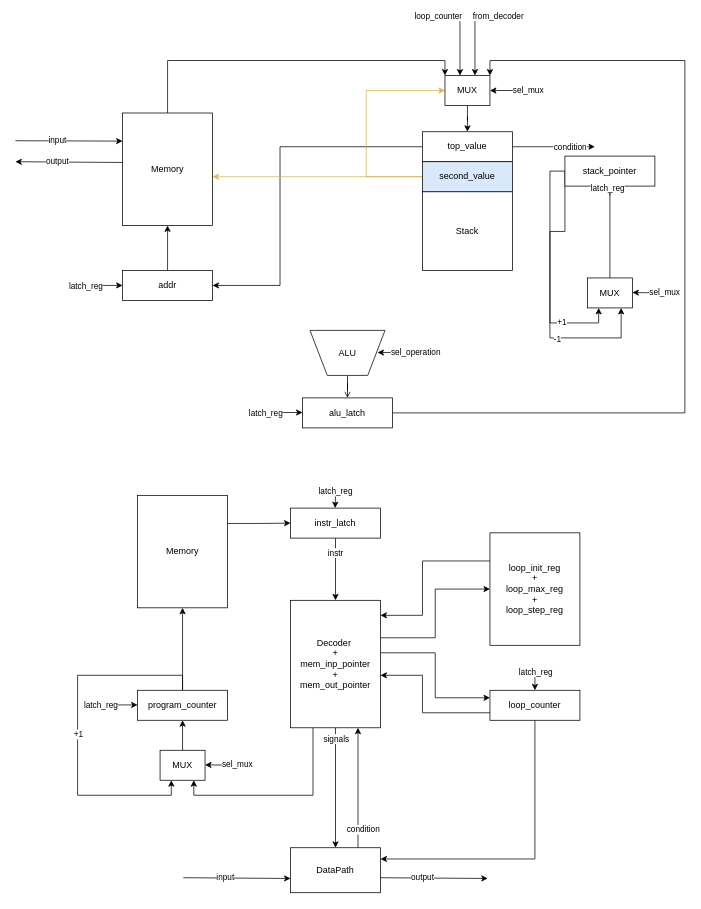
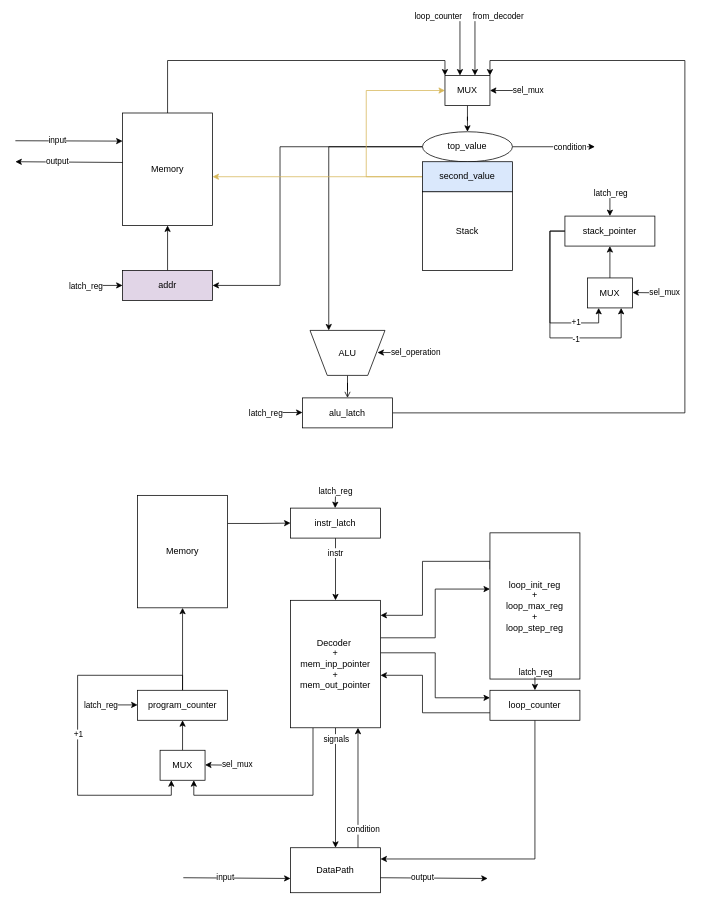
  <mxCell id="0" />
  <mxCell id="1" parent="0" />
  <mxCell id="2" style="edgeStyle=orthogonalEdgeStyle;rounded=0;orthogonalLoop=1;jettySize=auto;html=1;exitX=0.5;exitY=0;exitDx=0;exitDy=0;" parent="1" source="3" target="25" edge="1"><mxGeometry relative="1" as="geometry"><Array as="points"><mxPoint x="223" y="80" /><mxPoint x="593" y="80" /></Array></mxGeometry></mxCell>
  <mxCell id="3" value="Memory" style="rounded=0;whiteSpace=wrap;html=1;" parent="1" vertex="1"><mxGeometry x="163" y="150" width="120" height="150" as="geometry" /></mxCell>
  <mxCell id="4" style="edgeStyle=orthogonalEdgeStyle;rounded=0;orthogonalLoop=1;jettySize=auto;html=1;exitX=0.5;exitY=0;exitDx=0;exitDy=0;" parent="1" source="5" target="3" edge="1"><mxGeometry relative="1" as="geometry" /></mxCell>
- <mxCell id="5" value="addr" style="rounded=0;whiteSpace=wrap;html=1;" parent="1" vertex="1"><mxGeometry x="163" y="360" width="120" height="40" as="geometry" /></mxCell>
+ <mxCell id="5" value="addr" style="rounded=0;whiteSpace=wrap;html=1;fillColor=#e1d5e7;" parent="1" vertex="1"><mxGeometry x="163" y="360" width="120" height="40" as="geometry" /></mxCell>
  <mxCell id="6" value="" style="endArrow=classic;html=1;rounded=0;" parent="1" edge="1"><mxGeometry width="50" height="50" relative="1" as="geometry"><mxPoint x="113" y="380" as="sourcePoint" /><mxPoint x="163" y="380" as="targetPoint" /></mxGeometry></mxCell>
  <mxCell id="7" value="latch_reg" style="edgeLabel;html=1;align=center;verticalAlign=middle;resizable=0;points=[];" parent="6" vertex="1" connectable="0"><mxGeometry x="-0.64" y="2" relative="1" as="geometry"><mxPoint x="-9" y="2" as="offset" /></mxGeometry></mxCell>
  <mxCell id="8" value="Stack" style="rounded=0;whiteSpace=wrap;html=1;" parent="1" vertex="1"><mxGeometry x="563" y="255" width="120" height="105" as="geometry" /></mxCell>
+ <mxCell id="9" style="edgeStyle=orthogonalEdgeStyle;rounded=0;orthogonalLoop=1;jettySize=auto;html=1;exitX=0;exitY=0.5;exitDx=0;exitDy=0;entryX=0.25;entryY=0;entryDx=0;entryDy=0;" parent="1" source="13" target="23" edge="1"><mxGeometry relative="1" as="geometry" /></mxCell>
  <mxCell id="10" style="edgeStyle=orthogonalEdgeStyle;rounded=0;orthogonalLoop=1;jettySize=auto;html=1;exitX=0;exitY=0.5;exitDx=0;exitDy=0;entryX=1;entryY=0.5;entryDx=0;entryDy=0;" parent="1" source="13" target="5" edge="1"><mxGeometry relative="1" as="geometry"><Array as="points"><mxPoint x="373" y="195" /><mxPoint x="373" y="380" /></Array></mxGeometry></mxCell>
  <mxCell id="11" style="edgeStyle=orthogonalEdgeStyle;rounded=0;orthogonalLoop=1;jettySize=auto;html=1;exitX=1;exitY=0.5;exitDx=0;exitDy=0;" parent="1" source="13" edge="1"><mxGeometry relative="1" as="geometry"><mxPoint x="793" y="195" as="targetPoint" /></mxGeometry></mxCell>
  <mxCell id="12" value="condition" style="edgeLabel;html=1;align=center;verticalAlign=middle;resizable=0;points=[];" parent="11" vertex="1" connectable="0"><mxGeometry x="0.385" relative="1" as="geometry"><mxPoint as="offset" /></mxGeometry></mxCell>
- <mxCell id="13" value="top_value" style="rounded=0;whiteSpace=wrap;html=1;" parent="1" vertex="1"><mxGeometry x="563" y="175" width="120" height="40" as="geometry" /></mxCell>
+ <mxCell id="13" value="top_value" style="ellipse;whiteSpace=wrap;html=1;" parent="1" vertex="1"><mxGeometry x="563" y="175" width="120" height="40" as="geometry" /></mxCell>
  <mxCell id="14" style="edgeStyle=orthogonalEdgeStyle;rounded=0;orthogonalLoop=1;jettySize=auto;html=1;exitX=0;exitY=0.5;exitDx=0;exitDy=0;entryX=0.25;entryY=1;entryDx=0;entryDy=0;" parent="1" source="18" target="27" edge="1"><mxGeometry relative="1" as="geometry" /></mxCell>
  <mxCell id="15" value="+1" style="edgeLabel;html=1;align=center;verticalAlign=middle;resizable=0;points=[];" parent="14" vertex="1" connectable="0"><mxGeometry x="0.543" y="-3" relative="1" as="geometry"><mxPoint x="1" y="-5" as="offset" /></mxGeometry></mxCell>
  <mxCell id="16" style="edgeStyle=orthogonalEdgeStyle;rounded=0;orthogonalLoop=1;jettySize=auto;html=1;exitX=0;exitY=0.5;exitDx=0;exitDy=0;entryX=0.75;entryY=1;entryDx=0;entryDy=0;" parent="1" source="18" target="27" edge="1"><mxGeometry relative="1" as="geometry"><Array as="points"><mxPoint x="733" y="308" /><mxPoint x="733" y="450" /><mxPoint x="828" y="450" /></Array></mxGeometry></mxCell>
  <mxCell id="17" value="-1" style="edgeLabel;html=1;align=center;verticalAlign=middle;resizable=0;points=[];" parent="16" vertex="1" connectable="0"><mxGeometry x="0.361" y="-5" relative="1" as="geometry"><mxPoint x="-5" y="-4" as="offset" /></mxGeometry></mxCell>
- <mxCell id="18" value="stack_pointer" style="rounded=0;whiteSpace=wrap;html=1;" parent="1" vertex="1"><mxGeometry x="753" y="207.5" width="120" height="40" as="geometry" /></mxCell>
+ <mxCell id="18" value="stack_pointer" style="rounded=0;whiteSpace=wrap;html=1;" parent="1" vertex="1"><mxGeometry x="753" y="287.5" width="120" height="40" as="geometry" /></mxCell>
  <mxCell id="19" style="edgeStyle=orthogonalEdgeStyle;rounded=0;orthogonalLoop=1;jettySize=auto;html=1;exitX=0;exitY=0.5;exitDx=0;exitDy=0;fillColor=#fff2cc;strokeColor=#d6b656;" parent="1" source="21" target="3" edge="1"><mxGeometry relative="1" as="geometry"><Array as="points"><mxPoint x="353" y="235" /><mxPoint x="353" y="235" /></Array></mxGeometry></mxCell>
  <mxCell id="20" style="edgeStyle=orthogonalEdgeStyle;rounded=0;orthogonalLoop=1;jettySize=auto;html=1;exitX=0;exitY=0.5;exitDx=0;exitDy=0;entryX=0;entryY=0.5;entryDx=0;entryDy=0;fillColor=#fff2cc;strokeColor=#d6b656;" parent="1" source="21" target="25" edge="1"><mxGeometry relative="1" as="geometry"><Array as="points"><mxPoint x="488" y="235" /><mxPoint x="488" y="120" /></Array></mxGeometry></mxCell>
  <mxCell id="21" value="second_value" style="rounded=0;whiteSpace=wrap;html=1;fillColor=#dae8fc;" parent="1" vertex="1"><mxGeometry x="563" y="215" width="120" height="40" as="geometry" /></mxCell>
  <mxCell id="22" style="edgeStyle=orthogonalEdgeStyle;rounded=0;orthogonalLoop=1;jettySize=auto;html=1;exitX=0.5;exitY=1;exitDx=0;exitDy=0;endArrow=open;" parent="1" source="23" target="52" edge="1"><mxGeometry relative="1" as="geometry" /></mxCell>
  <mxCell id="23" value="ALU" style="verticalLabelPosition=middle;verticalAlign=middle;html=1;shape=trapezoid;perimeter=trapezoidPerimeter;whiteSpace=wrap;size=0.23;arcSize=10;flipV=1;labelPosition=center;align=center;" parent="1" vertex="1"><mxGeometry x="413" y="440" width="100" height="60" as="geometry" /></mxCell>
  <mxCell id="24" style="edgeStyle=orthogonalEdgeStyle;rounded=0;orthogonalLoop=1;jettySize=auto;html=1;exitX=0.5;exitY=1;exitDx=0;exitDy=0;" parent="1" source="25" target="13" edge="1"><mxGeometry relative="1" as="geometry" /></mxCell>
  <mxCell id="25" value="MUX" style="rounded=0;whiteSpace=wrap;html=1;" parent="1" vertex="1"><mxGeometry x="593" y="100" width="60" height="40" as="geometry" /></mxCell>
  <mxCell id="26" style="edgeStyle=orthogonalEdgeStyle;rounded=0;orthogonalLoop=1;jettySize=auto;html=1;exitX=0.5;exitY=0;exitDx=0;exitDy=0;" parent="1" source="27" target="18" edge="1"><mxGeometry relative="1" as="geometry" /></mxCell>
  <mxCell id="27" value="MUX" style="rounded=0;whiteSpace=wrap;html=1;" parent="1" vertex="1"><mxGeometry x="783" y="370" width="60" height="40" as="geometry" /></mxCell>
  <mxCell id="28" style="edgeStyle=orthogonalEdgeStyle;rounded=0;orthogonalLoop=1;jettySize=auto;html=1;exitX=1;exitY=0.25;exitDx=0;exitDy=0;" parent="1" source="29" target="36" edge="1"><mxGeometry relative="1" as="geometry" /></mxCell>
  <mxCell id="29" value="Memory" style="rounded=0;whiteSpace=wrap;html=1;" parent="1" vertex="1"><mxGeometry x="183" y="660" width="120" height="150" as="geometry" /></mxCell>
  <mxCell id="30" style="edgeStyle=orthogonalEdgeStyle;rounded=0;orthogonalLoop=1;jettySize=auto;html=1;exitX=0.5;exitY=0;exitDx=0;exitDy=0;" parent="1" source="33" target="29" edge="1"><mxGeometry relative="1" as="geometry" /></mxCell>
  <mxCell id="31" style="edgeStyle=orthogonalEdgeStyle;rounded=0;orthogonalLoop=1;jettySize=auto;html=1;exitX=0.5;exitY=0;exitDx=0;exitDy=0;entryX=0.25;entryY=1;entryDx=0;entryDy=0;" parent="1" source="33" target="58" edge="1"><mxGeometry relative="1" as="geometry"><Array as="points"><mxPoint x="243" y="900" /><mxPoint x="103" y="900" /><mxPoint x="103" y="1060" /><mxPoint x="228" y="1060" /></Array></mxGeometry></mxCell>
  <mxCell id="32" value="+1" style="edgeLabel;html=1;align=center;verticalAlign=middle;resizable=0;points=[];" parent="31" vertex="1" connectable="0"><mxGeometry x="0.023" relative="1" as="geometry"><mxPoint as="offset" /></mxGeometry></mxCell>
  <mxCell id="33" value="program_counter" style="rounded=0;whiteSpace=wrap;html=1;" parent="1" vertex="1"><mxGeometry x="183" y="920" width="120" height="40" as="geometry" /></mxCell>
  <mxCell id="34" style="edgeStyle=orthogonalEdgeStyle;rounded=0;orthogonalLoop=1;jettySize=auto;html=1;exitX=0.5;exitY=1;exitDx=0;exitDy=0;" parent="1" source="36" target="42" edge="1"><mxGeometry relative="1" as="geometry" /></mxCell>
  <mxCell id="35" value="instr" style="edgeLabel;html=1;align=center;verticalAlign=middle;resizable=0;points=[];" parent="34" vertex="1" connectable="0"><mxGeometry x="-0.547" y="-1" relative="1" as="geometry"><mxPoint as="offset" /></mxGeometry></mxCell>
  <mxCell id="36" value="instr_latch" style="rounded=0;whiteSpace=wrap;html=1;" parent="1" vertex="1"><mxGeometry x="387" y="677" width="120" height="40" as="geometry" /></mxCell>
  <mxCell id="37" style="edgeStyle=orthogonalEdgeStyle;rounded=0;orthogonalLoop=1;jettySize=auto;html=1;exitX=0.5;exitY=1;exitDx=0;exitDy=0;" parent="1" source="42" target="50" edge="1"><mxGeometry relative="1" as="geometry" /></mxCell>
  <mxCell id="38" value="signals" style="edgeLabel;html=1;align=center;verticalAlign=middle;resizable=0;points=[];" parent="37" vertex="1" connectable="0"><mxGeometry x="-0.829" relative="1" as="geometry"><mxPoint as="offset" /></mxGeometry></mxCell>
  <mxCell id="39" style="edgeStyle=orthogonalEdgeStyle;rounded=0;orthogonalLoop=1;jettySize=auto;html=1;" parent="1" source="42" target="44" edge="1"><mxGeometry relative="1" as="geometry"><Array as="points"><mxPoint x="580" y="850" /><mxPoint x="580" y="785" /></Array></mxGeometry></mxCell>
  <mxCell id="40" style="edgeStyle=orthogonalEdgeStyle;rounded=0;orthogonalLoop=1;jettySize=auto;html=1;" parent="1" source="42" target="47" edge="1"><mxGeometry relative="1" as="geometry"><Array as="points"><mxPoint x="580" y="870" /><mxPoint x="580" y="930" /></Array></mxGeometry></mxCell>
  <mxCell id="41" style="edgeStyle=orthogonalEdgeStyle;rounded=0;orthogonalLoop=1;jettySize=auto;html=1;exitX=0.25;exitY=1;exitDx=0;exitDy=0;entryX=0.75;entryY=1;entryDx=0;entryDy=0;" parent="1" source="42" target="58" edge="1"><mxGeometry relative="1" as="geometry" /></mxCell>
  <mxCell id="42" value="&lt;div&gt;Decoder&amp;nbsp;&lt;/div&gt;&lt;div&gt;+&lt;br&gt;&lt;/div&gt;&lt;div&gt;mem_inp_pointer&lt;/div&gt;&lt;div&gt;+&lt;br&gt;&lt;/div&gt;&lt;div&gt;mem_out_pointer&lt;br&gt;&lt;/div&gt;" style="rounded=0;whiteSpace=wrap;html=1;" parent="1" vertex="1"><mxGeometry x="387" y="800" width="120" height="170" as="geometry" /></mxCell>
  <mxCell id="43" style="edgeStyle=orthogonalEdgeStyle;rounded=0;orthogonalLoop=1;jettySize=auto;html=1;exitX=0;exitY=0.25;exitDx=0;exitDy=0;" parent="1" source="44" target="42" edge="1"><mxGeometry relative="1" as="geometry"><Array as="points"><mxPoint x="563" y="748" /><mxPoint x="563" y="820" /></Array></mxGeometry></mxCell>
- <mxCell id="44" value="loop_init_reg&lt;br&gt;+&lt;br&gt;loop_max_reg&lt;br&gt;+&lt;br&gt;loop_step_reg" style="rounded=0;whiteSpace=wrap;html=1;" parent="1" vertex="1"><mxGeometry x="653" y="710" width="120" height="150" as="geometry" /></mxCell>
+ <mxCell id="44" value="loop_init_reg&lt;br&gt;+&lt;br&gt;loop_max_reg&lt;br&gt;+&lt;br&gt;loop_step_reg" style="rounded=0;whiteSpace=wrap;html=1;" parent="1" vertex="1"><mxGeometry x="653" y="710" width="120" height="195" as="geometry" /></mxCell>
  <mxCell id="45" style="edgeStyle=orthogonalEdgeStyle;rounded=0;orthogonalLoop=1;jettySize=auto;html=1;exitX=0;exitY=0.75;exitDx=0;exitDy=0;" parent="1" source="47" target="42" edge="1"><mxGeometry relative="1" as="geometry"><Array as="points"><mxPoint x="563" y="950" /><mxPoint x="563" y="900" /></Array></mxGeometry></mxCell>
  <mxCell id="46" style="edgeStyle=orthogonalEdgeStyle;rounded=0;orthogonalLoop=1;jettySize=auto;html=1;exitX=0.5;exitY=1;exitDx=0;exitDy=0;entryX=1;entryY=0.25;entryDx=0;entryDy=0;" parent="1" source="47" target="50" edge="1"><mxGeometry relative="1" as="geometry" /></mxCell>
  <mxCell id="47" value="loop_counter" style="rounded=0;whiteSpace=wrap;html=1;" parent="1" vertex="1"><mxGeometry x="653" y="920" width="120" height="40" as="geometry" /></mxCell>
  <mxCell id="48" style="edgeStyle=orthogonalEdgeStyle;rounded=0;orthogonalLoop=1;jettySize=auto;html=1;exitX=0.75;exitY=0;exitDx=0;exitDy=0;entryX=0.75;entryY=1;entryDx=0;entryDy=0;" parent="1" source="50" target="42" edge="1"><mxGeometry relative="1" as="geometry"><mxPoint x="483" y="680" as="targetPoint" /></mxGeometry></mxCell>
  <mxCell id="49" value="condition" style="edgeLabel;html=1;align=center;verticalAlign=middle;resizable=0;points=[];" parent="48" vertex="1" connectable="0"><mxGeometry x="0.067" y="-5" relative="1" as="geometry"><mxPoint x="1" y="60" as="offset" /></mxGeometry></mxCell>
  <mxCell id="50" value="DataPath" style="rounded=0;whiteSpace=wrap;html=1;" parent="1" vertex="1"><mxGeometry x="387" y="1130" width="120" height="60" as="geometry" /></mxCell>
  <mxCell id="51" style="edgeStyle=orthogonalEdgeStyle;rounded=0;orthogonalLoop=1;jettySize=auto;html=1;exitX=1;exitY=0.5;exitDx=0;exitDy=0;" parent="1" source="52" target="25" edge="1"><mxGeometry relative="1" as="geometry"><Array as="points"><mxPoint x="913" y="550" /><mxPoint x="913" y="80" /><mxPoint x="653" y="80" /></Array></mxGeometry></mxCell>
  <mxCell id="52" value="alu_latch" style="rounded=0;whiteSpace=wrap;html=1;" parent="1" vertex="1"><mxGeometry x="403" y="530" width="120" height="40" as="geometry" /></mxCell>
  <mxCell id="53" value="" style="endArrow=classic;html=1;rounded=0;entryX=0;entryY=0.25;entryDx=0;entryDy=0;" parent="1" target="3" edge="1"><mxGeometry width="50" height="50" relative="1" as="geometry"><mxPoint x="20" y="187" as="sourcePoint" /><mxPoint x="63" y="190" as="targetPoint" /></mxGeometry></mxCell>
  <mxCell id="54" value="input" style="edgeLabel;html=1;align=center;verticalAlign=middle;resizable=0;points=[];" parent="53" vertex="1" connectable="0"><mxGeometry x="-0.235" y="1" relative="1" as="geometry"><mxPoint as="offset" /></mxGeometry></mxCell>
  <mxCell id="55" value="" style="endArrow=none;html=1;rounded=0;entryX=0;entryY=0.25;entryDx=0;entryDy=0;endFill=0;startArrow=classic;startFill=1;" parent="1" edge="1"><mxGeometry width="50" height="50" relative="1" as="geometry"><mxPoint x="20" y="215" as="sourcePoint" /><mxPoint x="163" y="216" as="targetPoint" /></mxGeometry></mxCell>
  <mxCell id="56" value="output" style="edgeLabel;html=1;align=center;verticalAlign=middle;resizable=0;points=[];" parent="55" vertex="1" connectable="0"><mxGeometry x="-0.235" y="1" relative="1" as="geometry"><mxPoint as="offset" /></mxGeometry></mxCell>
  <mxCell id="57" style="edgeStyle=orthogonalEdgeStyle;rounded=0;orthogonalLoop=1;jettySize=auto;html=1;exitX=0.5;exitY=0;exitDx=0;exitDy=0;entryX=0.5;entryY=1;entryDx=0;entryDy=0;" parent="1" source="58" target="33" edge="1"><mxGeometry relative="1" as="geometry" /></mxCell>
  <mxCell id="58" value="MUX" style="rounded=0;whiteSpace=wrap;html=1;" parent="1" vertex="1"><mxGeometry x="213" y="1000" width="60" height="40" as="geometry" /></mxCell>
  <mxCell id="59" value="" style="endArrow=classic;html=1;rounded=0;entryX=0;entryY=0.25;entryDx=0;entryDy=0;" parent="1" edge="1"><mxGeometry width="50" height="50" relative="1" as="geometry"><mxPoint x="244" y="1170" as="sourcePoint" /><mxPoint x="387" y="1171" as="targetPoint" /></mxGeometry></mxCell>
  <mxCell id="60" value="input" style="edgeLabel;html=1;align=center;verticalAlign=middle;resizable=0;points=[];" parent="59" vertex="1" connectable="0"><mxGeometry x="-0.235" y="1" relative="1" as="geometry"><mxPoint as="offset" /></mxGeometry></mxCell>
  <mxCell id="61" value="" style="endArrow=classic;html=1;rounded=0;entryX=0;entryY=0.25;entryDx=0;entryDy=0;" parent="1" edge="1"><mxGeometry width="50" height="50" relative="1" as="geometry"><mxPoint x="507" y="1170" as="sourcePoint" /><mxPoint x="650" y="1171" as="targetPoint" /></mxGeometry></mxCell>
  <mxCell id="62" value="output" style="edgeLabel;html=1;align=center;verticalAlign=middle;resizable=0;points=[];" parent="61" vertex="1" connectable="0"><mxGeometry x="-0.235" y="1" relative="1" as="geometry"><mxPoint as="offset" /></mxGeometry></mxCell>
  <mxCell id="63" value="" style="endArrow=classic;html=1;rounded=0;" parent="1" target="25" edge="1"><mxGeometry width="50" height="50" relative="1" as="geometry"><mxPoint x="713" y="120" as="sourcePoint" /><mxPoint x="713" y="330" as="targetPoint" /></mxGeometry></mxCell>
  <mxCell id="64" value="sel_mux" style="edgeLabel;html=1;align=center;verticalAlign=middle;resizable=0;points=[];" parent="63" vertex="1" connectable="0"><mxGeometry x="-0.667" y="-1" relative="1" as="geometry"><mxPoint as="offset" /></mxGeometry></mxCell>
  <mxCell id="65" value="" style="endArrow=classic;html=1;rounded=0;" parent="1" edge="1"><mxGeometry width="50" height="50" relative="1" as="geometry"><mxPoint x="613" y="20" as="sourcePoint" /><mxPoint x="613" y="100" as="targetPoint" /></mxGeometry></mxCell>
  <mxCell id="66" value="loop_counter" style="edgeLabel;html=1;align=center;verticalAlign=middle;resizable=0;points=[];" parent="65" vertex="1" connectable="0"><mxGeometry x="-0.708" y="-4" relative="1" as="geometry"><mxPoint x="-26" y="-12" as="offset" /></mxGeometry></mxCell>
  <mxCell id="67" value="" style="endArrow=classic;html=1;rounded=0;" parent="1" edge="1"><mxGeometry width="50" height="50" relative="1" as="geometry"><mxPoint x="893" y="390" as="sourcePoint" /><mxPoint x="843" y="389.5" as="targetPoint" /></mxGeometry></mxCell>
  <mxCell id="68" value="sel_mux" style="edgeLabel;html=1;align=center;verticalAlign=middle;resizable=0;points=[];" parent="67" vertex="1" connectable="0"><mxGeometry x="-0.667" y="-1" relative="1" as="geometry"><mxPoint as="offset" /></mxGeometry></mxCell>
  <mxCell id="69" value="" style="endArrow=classic;html=1;rounded=0;" parent="1" edge="1"><mxGeometry width="50" height="50" relative="1" as="geometry"><mxPoint x="563" y="469.5" as="sourcePoint" /><mxPoint x="503" y="469.5" as="targetPoint" /></mxGeometry></mxCell>
  <mxCell id="70" value="sel_operation" style="edgeLabel;html=1;align=center;verticalAlign=middle;resizable=0;points=[];" parent="69" vertex="1" connectable="0"><mxGeometry x="-0.667" y="-1" relative="1" as="geometry"><mxPoint as="offset" /></mxGeometry></mxCell>
  <mxCell id="71" value="" style="endArrow=classic;html=1;rounded=0;" parent="1" target="18" edge="1"><mxGeometry width="50" height="50" relative="1" as="geometry"><mxPoint x="813" y="260" as="sourcePoint" /><mxPoint x="873" y="234.5" as="targetPoint" /></mxGeometry></mxCell>
  <mxCell id="72" value="latch_reg" style="edgeLabel;html=1;align=center;verticalAlign=middle;resizable=0;points=[];" parent="71" vertex="1" connectable="0"><mxGeometry x="-0.64" y="2" relative="1" as="geometry"><mxPoint x="-2" y="-9" as="offset" /></mxGeometry></mxCell>
  <mxCell id="73" value="" style="endArrow=classic;html=1;rounded=0;" parent="1" edge="1"><mxGeometry width="50" height="50" relative="1" as="geometry"><mxPoint x="447" y="660" as="sourcePoint" /><mxPoint x="446.5" y="677" as="targetPoint" /></mxGeometry></mxCell>
  <mxCell id="74" value="latch_reg" style="edgeLabel;html=1;align=center;verticalAlign=middle;resizable=0;points=[];" parent="73" vertex="1" connectable="0"><mxGeometry x="-0.64" y="2" relative="1" as="geometry"><mxPoint x="-2" y="-9" as="offset" /></mxGeometry></mxCell>
  <mxCell id="75" value="" style="endArrow=classic;html=1;rounded=0;" parent="1" edge="1"><mxGeometry width="50" height="50" relative="1" as="geometry"><mxPoint x="713" y="900" as="sourcePoint" /><mxPoint x="713" y="920" as="targetPoint" /></mxGeometry></mxCell>
  <mxCell id="76" value="latch_reg" style="edgeLabel;html=1;align=center;verticalAlign=middle;resizable=0;points=[];" parent="75" vertex="1" connectable="0"><mxGeometry x="-0.64" y="2" relative="1" as="geometry"><mxPoint x="-2" y="-9" as="offset" /></mxGeometry></mxCell>
  <mxCell id="77" value="" style="endArrow=classic;html=1;rounded=0;" parent="1" edge="1"><mxGeometry width="50" height="50" relative="1" as="geometry"><mxPoint x="323" y="1020" as="sourcePoint" /><mxPoint x="273" y="1019.5" as="targetPoint" /></mxGeometry></mxCell>
  <mxCell id="78" value="sel_mux" style="edgeLabel;html=1;align=center;verticalAlign=middle;resizable=0;points=[];" parent="77" vertex="1" connectable="0"><mxGeometry x="-0.667" y="-1" relative="1" as="geometry"><mxPoint as="offset" /></mxGeometry></mxCell>
  <mxCell id="79" value="" style="endArrow=classic;html=1;rounded=0;" parent="1" edge="1"><mxGeometry width="50" height="50" relative="1" as="geometry"><mxPoint x="133" y="939.5" as="sourcePoint" /><mxPoint x="183" y="939.5" as="targetPoint" /></mxGeometry></mxCell>
  <mxCell id="80" value="latch_reg" style="edgeLabel;html=1;align=center;verticalAlign=middle;resizable=0;points=[];" parent="79" vertex="1" connectable="0"><mxGeometry x="-0.64" y="2" relative="1" as="geometry"><mxPoint x="-9" y="2" as="offset" /></mxGeometry></mxCell>
  <mxCell id="81" value="" style="endArrow=classic;html=1;rounded=0;" parent="1" edge="1"><mxGeometry width="50" height="50" relative="1" as="geometry"><mxPoint x="633" y="20" as="sourcePoint" /><mxPoint x="633" y="100" as="targetPoint" /></mxGeometry></mxCell>
  <mxCell id="82" value="from_decoder" style="edgeLabel;html=1;align=center;verticalAlign=middle;resizable=0;points=[];" parent="81" vertex="1" connectable="0"><mxGeometry x="-0.708" y="-4" relative="1" as="geometry"><mxPoint x="34" y="-12" as="offset" /></mxGeometry></mxCell>
  <mxCell id="83" value="" style="endArrow=classic;html=1;rounded=0;" parent="1" edge="1"><mxGeometry width="50" height="50" relative="1" as="geometry"><mxPoint x="353" y="549.5" as="sourcePoint" /><mxPoint x="403" y="549.5" as="targetPoint" /></mxGeometry></mxCell>
  <mxCell id="84" value="latch_reg" style="edgeLabel;html=1;align=center;verticalAlign=middle;resizable=0;points=[];" parent="83" vertex="1" connectable="0"><mxGeometry x="-0.64" y="2" relative="1" as="geometry"><mxPoint x="-9" y="2" as="offset" /></mxGeometry></mxCell>
